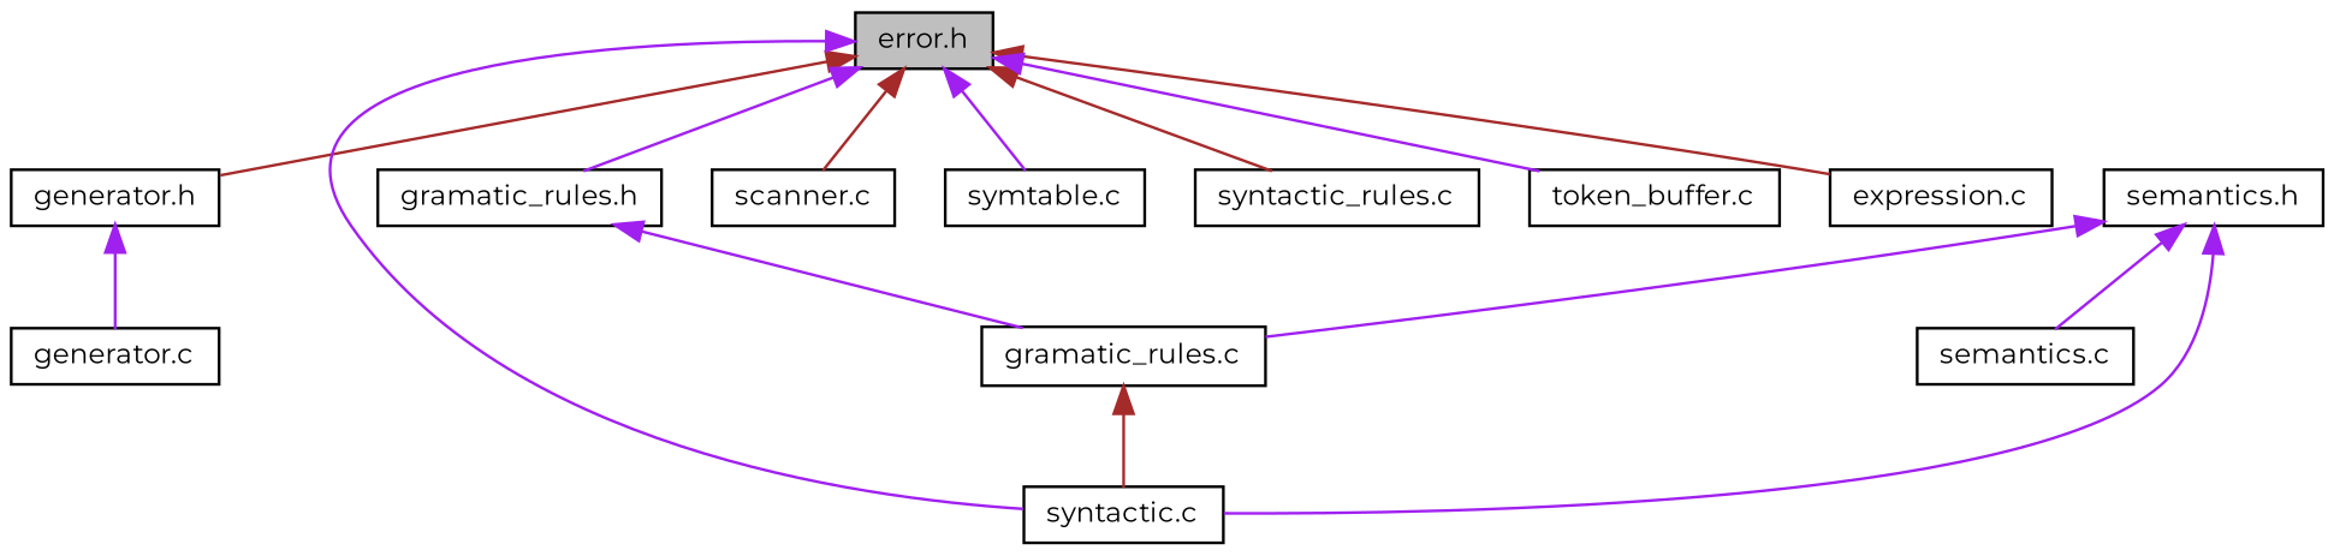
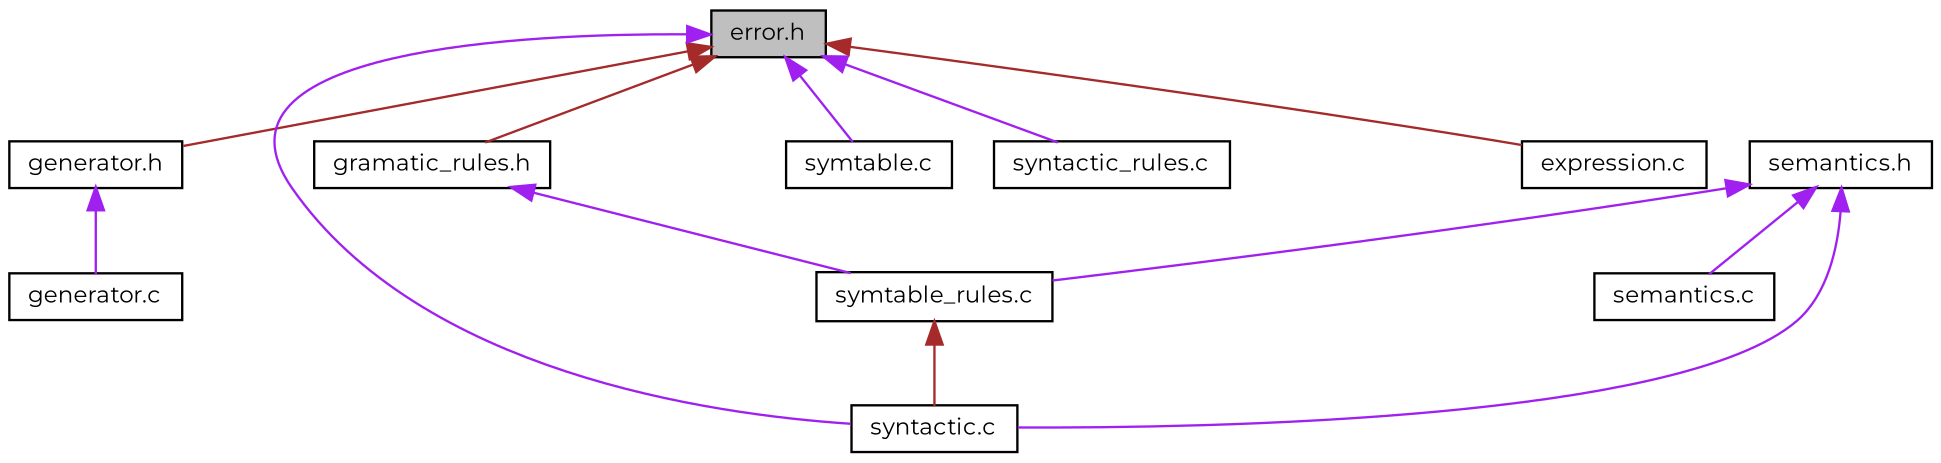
  digraph {
    fontname=Montserrat
    node [color=black fillcolor=white fontname=Montserrat fontsize=10 shape=record style=filled]
    edge [color=purple dir=back fontname=Montserrat fontsize=10 labelfontname=Helvetica labelfontsize=10 style=solid]
    n1 [fillcolor=grey75 fontcolor=black height=0.2 label="error.h" width=0.4]
    n2 [height=0.2 label="expression.c" width=0.4]
    n3 [height=0.2 label="generator.h" width=0.4]
    n4 [height=0.2 label="gramatic_rules.h" width=0.4]
    n5 [height=0.2 label="syntactic.c" width=0.4]
-   n6 [height=0.2 label="scanner.c" width=0.4]
    n7 [height=0.2 label="symtable.c" width=0.4]
    n8 [height=0.2 label="syntactic_rules.c" width=0.4]
-   n9 [height=0.2 label="token_buffer.c" width=0.4]
    n10 [height=0.2 label="generator.c" width=0.4]
-   n11 [height=0.2 label="gramatic_rules.c" width=0.4]
+   n11 [height=0.2 label="symtable_rules.c" width=0.4]
    n12 [height=0.2 label="semantics.h" width=0.4]
    n13 [height=0.2 label="semantics.c" width=0.4]
    n1 -> n2 [color=brown]
    n1 -> n3 [color=brown]
-   n1 -> n4
+   n1 -> n4 [color=brown]
    n1 -> n5
-   n1 -> n6 [color=brown]
    n1 -> n7
-   n1 -> n8 [color=brown]
-   n1 -> n9
+   n1 -> n8
    n3 -> n10
    n4 -> n11
    n11 -> n5 [color=brown]
    n12 -> n5
    n12 -> n11
    n12 -> n13
  }
